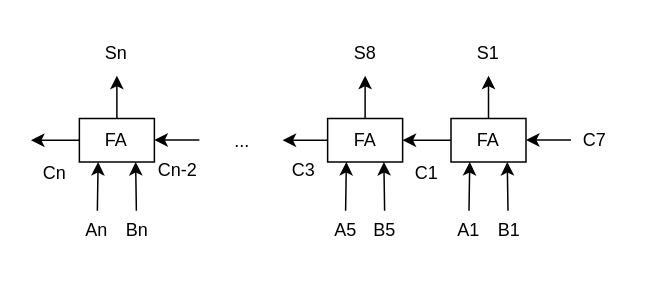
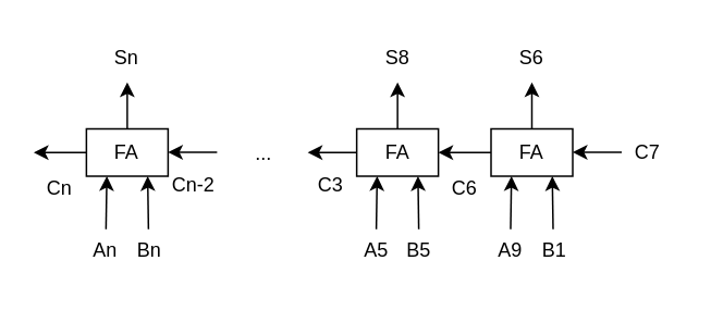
  <mxCell id="0" />
  <mxCell id="1" parent="0" />
  <mxCell id="2" value="FA" style="rounded=0;whiteSpace=wrap;html=1;fillColor=#FFFFFF;" vertex="1" parent="1"><mxGeometry x="300" y="78.5" width="50" height="29" as="geometry" /></mxCell>
  <mxCell id="3" value="" style="endArrow=classic;html=1;rounded=0;startSize=0;sourcePerimeterSpacing=-2;exitX=0;exitY=0.5;exitDx=0;exitDy=0;entryX=1;entryY=0.5;entryDx=0;entryDy=0;" edge="1" parent="1" source="2" target="13"><mxGeometry width="50" height="50" relative="1" as="geometry"><mxPoint x="280" y="70" as="sourcePoint" /><mxPoint x="270" y="93" as="targetPoint" /></mxGeometry></mxCell>
  <mxCell id="4" value="" style="endArrow=classic;html=1;rounded=0;startSize=0;sourcePerimeterSpacing=-2;exitX=0;exitY=0.5;exitDx=0;exitDy=0;" edge="1" parent="1"><mxGeometry width="50" height="50" relative="1" as="geometry"><mxPoint x="380" y="92.81" as="sourcePoint" /><mxPoint x="350" y="92.81" as="targetPoint" /></mxGeometry></mxCell>
  <mxCell id="5" value="" style="endArrow=classic;html=1;rounded=0;startSize=0;sourcePerimeterSpacing=-2;exitX=0.5;exitY=0;exitDx=0;exitDy=0;" edge="1" parent="1" source="2"><mxGeometry width="50" height="50" relative="1" as="geometry"><mxPoint x="240" y="90" as="sourcePoint" /><mxPoint x="325" y="50" as="targetPoint" /></mxGeometry></mxCell>
  <mxCell id="6" value="" style="endArrow=classic;html=1;rounded=0;startSize=0;sourcePerimeterSpacing=-2;entryX=0.25;entryY=1;entryDx=0;entryDy=0;" edge="1" parent="1" target="2"><mxGeometry width="50" height="50" relative="1" as="geometry"><mxPoint x="312" y="140" as="sourcePoint" /><mxPoint x="310" y="118" as="targetPoint" /></mxGeometry></mxCell>
  <mxCell id="7" value="" style="endArrow=classic;html=1;rounded=0;startSize=0;sourcePerimeterSpacing=-2;entryX=0.75;entryY=1;entryDx=0;entryDy=0;" edge="1" parent="1" target="2"><mxGeometry width="50" height="50" relative="1" as="geometry"><mxPoint x="338" y="140" as="sourcePoint" /><mxPoint x="340" y="110" as="targetPoint" /></mxGeometry></mxCell>
  <mxCell id="8" value="B1" style="text;html=1;strokeColor=none;fillColor=none;align=center;verticalAlign=middle;whiteSpace=wrap;rounded=0;" vertex="1" parent="1"><mxGeometry x="326.5" y="138" width="23.5" height="30" as="geometry" /></mxCell>
- <mxCell id="9" value="A1" style="text;html=1;strokeColor=none;fillColor=none;align=center;verticalAlign=middle;whiteSpace=wrap;rounded=0;" vertex="1" parent="1"><mxGeometry x="300" y="138" width="23.5" height="30" as="geometry" /></mxCell>
+ <mxCell id="9" value="A9" style="text;html=1;strokeColor=none;fillColor=none;align=center;verticalAlign=middle;whiteSpace=wrap;rounded=0;" vertex="1" parent="1"><mxGeometry x="300" y="138" width="23.5" height="30" as="geometry" /></mxCell>
  <mxCell id="10" value="C7" style="text;html=1;strokeColor=none;fillColor=none;align=center;verticalAlign=middle;whiteSpace=wrap;rounded=0;" vertex="1" parent="1"><mxGeometry x="380" y="77.5" width="32.25" height="30" as="geometry" /></mxCell>
- <mxCell id="11" value="C1" style="text;html=1;strokeColor=none;fillColor=none;align=center;verticalAlign=middle;whiteSpace=wrap;rounded=0;" vertex="1" parent="1"><mxGeometry x="267.75" y="100" width="32.25" height="30" as="geometry" /></mxCell>
- <mxCell id="12" value="S1" style="text;html=1;strokeColor=none;fillColor=none;align=center;verticalAlign=middle;whiteSpace=wrap;rounded=0;" vertex="1" parent="1"><mxGeometry x="308.87" y="20" width="32.25" height="30" as="geometry" /></mxCell>
+ <mxCell id="11" value="C6" style="text;html=1;strokeColor=none;fillColor=none;align=center;verticalAlign=middle;whiteSpace=wrap;rounded=0;" vertex="1" parent="1"><mxGeometry x="267.75" y="100" width="32.25" height="30" as="geometry" /></mxCell>
+ <mxCell id="12" value="S6" style="text;html=1;strokeColor=none;fillColor=none;align=center;verticalAlign=middle;whiteSpace=wrap;rounded=0;" vertex="1" parent="1"><mxGeometry x="308.87" y="20" width="32.25" height="30" as="geometry" /></mxCell>
  <mxCell id="13" value="FA" style="rounded=0;whiteSpace=wrap;html=1;fillColor=#FFFFFF;" vertex="1" parent="1"><mxGeometry x="217.75" y="78.5" width="50" height="29" as="geometry" /></mxCell>
  <mxCell id="14" value="" style="endArrow=classic;html=1;rounded=0;startSize=0;sourcePerimeterSpacing=-2;exitX=0;exitY=0.5;exitDx=0;exitDy=0;" edge="1" parent="1" source="13"><mxGeometry width="50" height="50" relative="1" as="geometry"><mxPoint x="197.75" y="70" as="sourcePoint" /><mxPoint x="187.75" y="93" as="targetPoint" /></mxGeometry></mxCell>
  <mxCell id="15" value="" style="endArrow=classic;html=1;rounded=0;startSize=0;sourcePerimeterSpacing=-2;exitX=0.5;exitY=0;exitDx=0;exitDy=0;" edge="1" parent="1" source="13"><mxGeometry width="50" height="50" relative="1" as="geometry"><mxPoint x="157.75" y="90" as="sourcePoint" /><mxPoint x="242.75" y="50" as="targetPoint" /></mxGeometry></mxCell>
  <mxCell id="16" value="" style="endArrow=classic;html=1;rounded=0;startSize=0;sourcePerimeterSpacing=-2;entryX=0.25;entryY=1;entryDx=0;entryDy=0;" edge="1" parent="1" target="13"><mxGeometry width="50" height="50" relative="1" as="geometry"><mxPoint x="229.75" y="140" as="sourcePoint" /><mxPoint x="227.75" y="118" as="targetPoint" /></mxGeometry></mxCell>
  <mxCell id="17" value="" style="endArrow=classic;html=1;rounded=0;startSize=0;sourcePerimeterSpacing=-2;entryX=0.75;entryY=1;entryDx=0;entryDy=0;" edge="1" parent="1" target="13"><mxGeometry width="50" height="50" relative="1" as="geometry"><mxPoint x="255.75" y="140" as="sourcePoint" /><mxPoint x="257.75" y="110" as="targetPoint" /></mxGeometry></mxCell>
  <mxCell id="18" value="B5" style="text;html=1;strokeColor=none;fillColor=none;align=center;verticalAlign=middle;whiteSpace=wrap;rounded=0;" vertex="1" parent="1"><mxGeometry x="244.25" y="138" width="23.5" height="30" as="geometry" /></mxCell>
  <mxCell id="19" value="A5" style="text;html=1;strokeColor=none;fillColor=none;align=center;verticalAlign=middle;whiteSpace=wrap;rounded=0;" vertex="1" parent="1"><mxGeometry x="217.75" y="138" width="23.5" height="30" as="geometry" /></mxCell>
  <mxCell id="20" value="C3" style="text;html=1;strokeColor=none;fillColor=none;align=center;verticalAlign=middle;whiteSpace=wrap;rounded=0;" vertex="1" parent="1"><mxGeometry x="185.5" y="98" width="32.25" height="30" as="geometry" /></mxCell>
  <mxCell id="21" value="S8" style="text;html=1;strokeColor=none;fillColor=none;align=center;verticalAlign=middle;whiteSpace=wrap;rounded=0;" vertex="1" parent="1"><mxGeometry x="226.62" y="20" width="32.25" height="30" as="geometry" /></mxCell>
  <mxCell id="22" value="FA" style="rounded=0;whiteSpace=wrap;html=1;fillColor=#FFFFFF;" vertex="1" parent="1"><mxGeometry x="52.25" y="78.5" width="50" height="29" as="geometry" /></mxCell>
  <mxCell id="23" value="" style="endArrow=classic;html=1;rounded=0;startSize=0;sourcePerimeterSpacing=-2;exitX=0;exitY=0.5;exitDx=0;exitDy=0;entryX=1;entryY=0.5;entryDx=0;entryDy=0;" edge="1" parent="1" source="22"><mxGeometry width="50" height="50" relative="1" as="geometry"><mxPoint x="32.25" y="70" as="sourcePoint" /><mxPoint x="20" y="93" as="targetPoint" /></mxGeometry></mxCell>
  <mxCell id="24" value="" style="endArrow=classic;html=1;rounded=0;startSize=0;sourcePerimeterSpacing=-2;exitX=0;exitY=0.5;exitDx=0;exitDy=0;" edge="1" parent="1"><mxGeometry width="50" height="50" relative="1" as="geometry"><mxPoint x="132.25" y="92.81" as="sourcePoint" /><mxPoint x="102.25" y="92.81" as="targetPoint" /></mxGeometry></mxCell>
  <mxCell id="25" value="" style="endArrow=classic;html=1;rounded=0;startSize=0;sourcePerimeterSpacing=-2;exitX=0.5;exitY=0;exitDx=0;exitDy=0;" edge="1" parent="1" source="22"><mxGeometry width="50" height="50" relative="1" as="geometry"><mxPoint x="-7.75" y="90" as="sourcePoint" /><mxPoint x="77.25" y="50" as="targetPoint" /></mxGeometry></mxCell>
  <mxCell id="26" value="" style="endArrow=classic;html=1;rounded=0;startSize=0;sourcePerimeterSpacing=-2;entryX=0.25;entryY=1;entryDx=0;entryDy=0;" edge="1" parent="1" target="22"><mxGeometry width="50" height="50" relative="1" as="geometry"><mxPoint x="64.25" y="140" as="sourcePoint" /><mxPoint x="62.25" y="118" as="targetPoint" /></mxGeometry></mxCell>
  <mxCell id="27" value="" style="endArrow=classic;html=1;rounded=0;startSize=0;sourcePerimeterSpacing=-2;entryX=0.75;entryY=1;entryDx=0;entryDy=0;" edge="1" parent="1" target="22"><mxGeometry width="50" height="50" relative="1" as="geometry"><mxPoint x="90.25" y="140" as="sourcePoint" /><mxPoint x="92.25" y="110" as="targetPoint" /></mxGeometry></mxCell>
  <mxCell id="28" value="Bn" style="text;html=1;strokeColor=none;fillColor=none;align=center;verticalAlign=middle;whiteSpace=wrap;rounded=0;" vertex="1" parent="1"><mxGeometry x="78.75" y="138" width="23.5" height="30" as="geometry" /></mxCell>
  <mxCell id="29" value="An" style="text;html=1;strokeColor=none;fillColor=none;align=center;verticalAlign=middle;whiteSpace=wrap;rounded=0;" vertex="1" parent="1"><mxGeometry x="52.25" y="138" width="23.5" height="30" as="geometry" /></mxCell>
  <mxCell id="30" value="Cn-2" style="text;html=1;strokeColor=none;fillColor=none;align=center;verticalAlign=middle;whiteSpace=wrap;rounded=0;" vertex="1" parent="1"><mxGeometry x="102.25" y="98" width="32.25" height="30" as="geometry" /></mxCell>
  <mxCell id="31" value="Cn" style="text;html=1;strokeColor=none;fillColor=none;align=center;verticalAlign=middle;whiteSpace=wrap;rounded=0;" vertex="1" parent="1"><mxGeometry x="20" y="100" width="32.25" height="30" as="geometry" /></mxCell>
  <mxCell id="32" value="Sn" style="text;html=1;strokeColor=none;fillColor=none;align=center;verticalAlign=middle;whiteSpace=wrap;rounded=0;" vertex="1" parent="1"><mxGeometry x="61.12" y="20" width="32.25" height="30" as="geometry" /></mxCell>
  <mxCell id="33" value="..." style="text;html=1;strokeColor=none;fillColor=none;align=center;verticalAlign=middle;whiteSpace=wrap;rounded=0;" vertex="1" parent="1"><mxGeometry x="144.5" y="78.5" width="32.25" height="30" as="geometry" /></mxCell>
